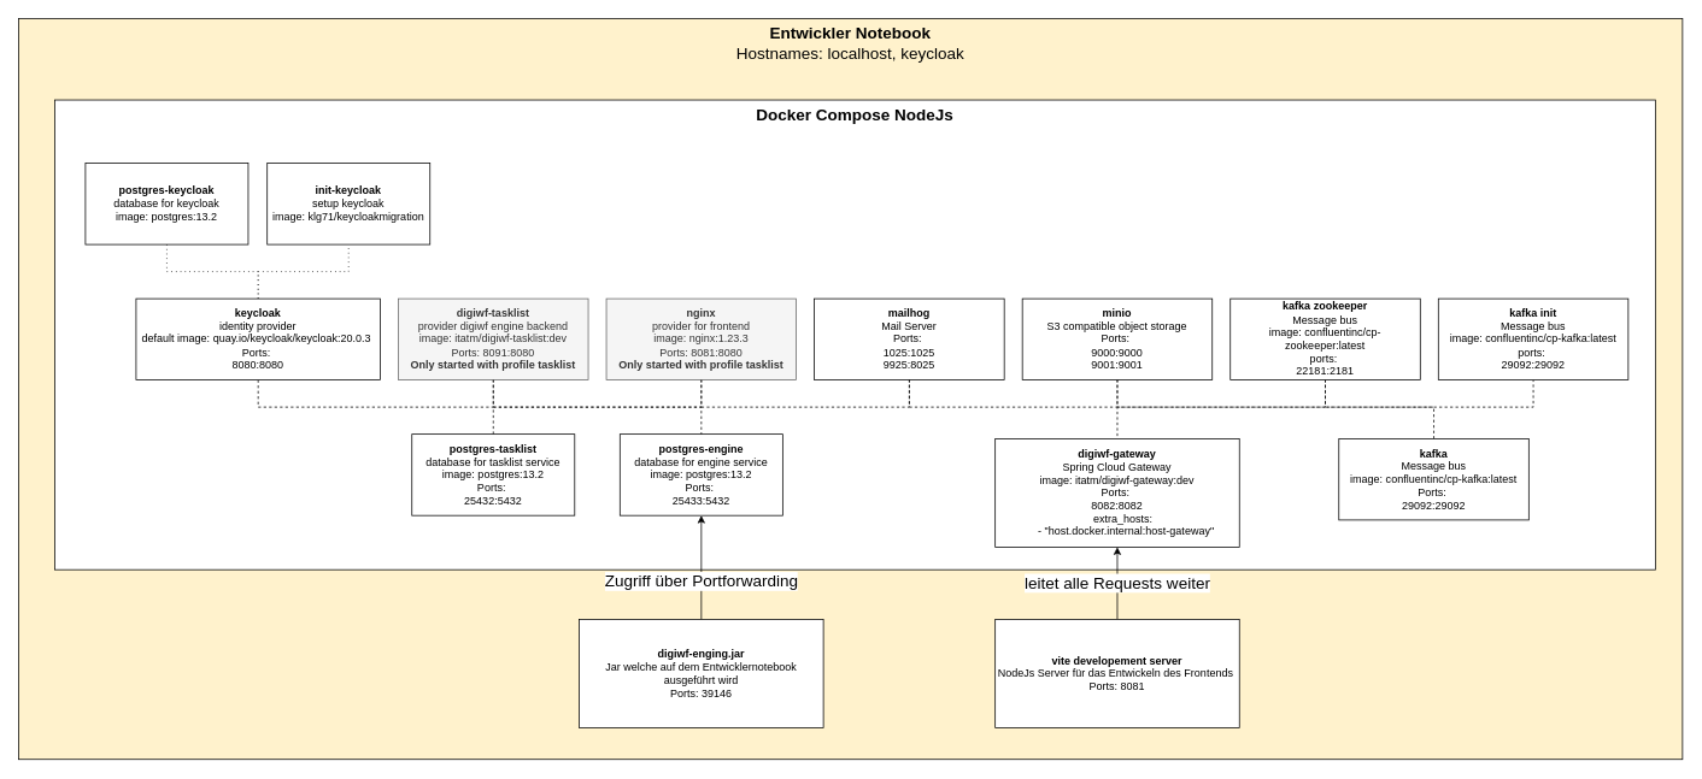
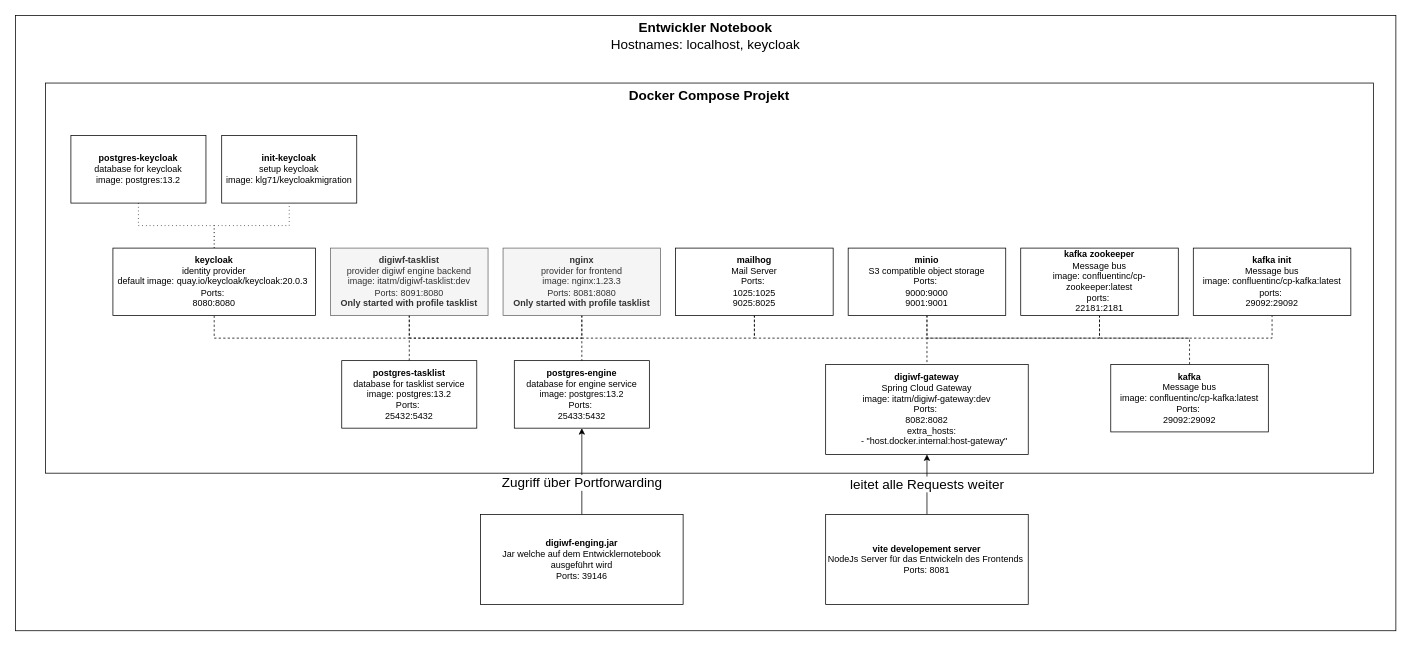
  <mxCell id="0" />
  <mxCell id="1" parent="0" />
- <mxCell id="2" value="Entwickler Notebook&lt;br&gt;&lt;span style=&quot;font-weight: normal;&quot;&gt;Hostnames: localhost, keycloak&lt;/span&gt;" style="rounded=0;whiteSpace=wrap;html=1;fontSize=18;fontStyle=1;verticalAlign=top;fillColor=#fff2cc;" vertex="1" parent="1"><mxGeometry x="20" y="20" width="1840" height="820" as="geometry" /></mxCell>
- <mxCell id="3" value="&lt;b&gt;&lt;font style=&quot;font-size: 18px;&quot;&gt;Docker Compose NodeJs&lt;/font&gt;&lt;/b&gt;" style="rounded=0;whiteSpace=wrap;html=1;verticalAlign=top;" vertex="1" parent="1"><mxGeometry x="60" y="110" width="1770" height="520" as="geometry" /></mxCell>
+ <mxCell id="2" value="Entwickler Notebook&lt;br&gt;&lt;span style=&quot;font-weight: normal;&quot;&gt;Hostnames: localhost, keycloak&lt;/span&gt;" style="rounded=0;whiteSpace=wrap;html=1;fontSize=18;fontStyle=1;verticalAlign=top;" vertex="1" parent="1"><mxGeometry x="20" y="20" width="1840" height="820" as="geometry" /></mxCell>
+ <mxCell id="3" value="&lt;b&gt;&lt;font style=&quot;font-size: 18px;&quot;&gt;Docker Compose Projekt&lt;/font&gt;&lt;/b&gt;" style="rounded=0;whiteSpace=wrap;html=1;verticalAlign=top;" vertex="1" parent="1"><mxGeometry x="60" y="110" width="1770" height="520" as="geometry" /></mxCell>
  <mxCell id="4" style="edgeStyle=orthogonalEdgeStyle;rounded=0;orthogonalLoop=1;jettySize=auto;html=1;exitX=0.5;exitY=1;exitDx=0;exitDy=0;entryX=0.5;entryY=1;entryDx=0;entryDy=0;dashed=1;fontSize=18;endArrow=none;endFill=0;" edge="1" parent="1" source="5" target="7"><mxGeometry relative="1" as="geometry"><Array as="points"><mxPoint x="1005" y="450" /><mxPoint x="1235" y="450" /></Array></mxGeometry></mxCell>
- <mxCell id="5" value="&lt;b&gt;mailhog&lt;/b&gt;&lt;br&gt;Mail Server&lt;br&gt;Ports:&amp;nbsp;&lt;br&gt;1025:1025&lt;br&gt;9925:8025" style="rounded=0;whiteSpace=wrap;html=1;" parent="1" vertex="1"><mxGeometry x="900" y="330" width="210" height="90" as="geometry" /></mxCell>
+ <mxCell id="5" value="&lt;b&gt;mailhog&lt;/b&gt;&lt;br&gt;Mail Server&lt;br&gt;Ports:&amp;nbsp;&lt;br&gt;1025:1025&lt;br&gt;9025:8025" style="rounded=0;whiteSpace=wrap;html=1;" parent="1" vertex="1"><mxGeometry x="900" y="330" width="210" height="90" as="geometry" /></mxCell>
  <mxCell id="6" style="edgeStyle=orthogonalEdgeStyle;rounded=0;orthogonalLoop=1;jettySize=auto;html=1;exitX=0.5;exitY=1;exitDx=0;exitDy=0;entryX=0.5;entryY=1;entryDx=0;entryDy=0;dashed=1;fontSize=18;endArrow=none;endFill=0;" edge="1" parent="1" source="7" target="11"><mxGeometry relative="1" as="geometry"><Array as="points"><mxPoint x="1235" y="450" /><mxPoint x="1465" y="450" /></Array></mxGeometry></mxCell>
  <mxCell id="7" value="&lt;b&gt;minio&lt;/b&gt;&lt;br&gt;S3 compatible object storage&lt;br&gt;Ports:&amp;nbsp;&lt;br&gt;9000:9000&lt;br&gt;9001:9001" style="rounded=0;whiteSpace=wrap;html=1;" parent="1" vertex="1"><mxGeometry x="1130" y="330" width="210" height="90" as="geometry" /></mxCell>
  <mxCell id="8" style="edgeStyle=orthogonalEdgeStyle;rounded=0;orthogonalLoop=1;jettySize=auto;html=1;exitX=0.5;exitY=0;exitDx=0;exitDy=0;entryX=0.5;entryY=0;entryDx=0;entryDy=0;dashed=1;fontSize=18;endArrow=none;endFill=0;" edge="1" parent="1" source="9" target="13"><mxGeometry relative="1" as="geometry"><Array as="points"><mxPoint x="1585" y="450" /><mxPoint x="1235" y="450" /></Array></mxGeometry></mxCell>
  <mxCell id="9" value="&lt;b&gt;kafka&lt;/b&gt;&lt;br&gt;Message bus&lt;br&gt;image: confluentinc/cp-kafka:latest&lt;br&gt;Ports:&amp;nbsp;&lt;br&gt;29092:29092" style="rounded=0;whiteSpace=wrap;html=1;" parent="1" vertex="1"><mxGeometry x="1480" y="485" width="210" height="90" as="geometry" /></mxCell>
  <mxCell id="10" style="edgeStyle=orthogonalEdgeStyle;rounded=0;orthogonalLoop=1;jettySize=auto;html=1;exitX=0.5;exitY=1;exitDx=0;exitDy=0;entryX=0.5;entryY=1;entryDx=0;entryDy=0;dashed=1;fontSize=18;endArrow=none;endFill=0;" edge="1" parent="1" source="11" target="12"><mxGeometry relative="1" as="geometry"><Array as="points"><mxPoint x="1465" y="450" /><mxPoint x="1695" y="450" /></Array></mxGeometry></mxCell>
  <mxCell id="11" value="&lt;b&gt;kafka zookeeper&lt;/b&gt;&lt;br&gt;Message bus&lt;br&gt;image: confluentinc/cp-zookeeper:latest&lt;br&gt;ports:&amp;nbsp;&lt;br&gt;22181:2181" style="rounded=0;whiteSpace=wrap;html=1;" parent="1" vertex="1"><mxGeometry x="1360" y="330" width="210" height="90" as="geometry" /></mxCell>
  <mxCell id="12" value="&lt;b&gt;kafka init&lt;/b&gt;&lt;br&gt;Message bus&lt;br&gt;image: confluentinc/cp-kafka:latest&lt;br&gt;ports:&amp;nbsp;&lt;br&gt;29092:29092" style="rounded=0;whiteSpace=wrap;html=1;" parent="1" vertex="1"><mxGeometry x="1590" y="330" width="210" height="90" as="geometry" /></mxCell>
  <mxCell id="13" value="&lt;b&gt;digiwf-gateway&lt;/b&gt;&lt;br&gt;Spring Cloud Gateway&lt;br&gt;image:&amp;nbsp;itatm/digiwf-gateway:dev&lt;br&gt;Ports:&amp;nbsp;&lt;br&gt;8082:8082&lt;br&gt;&lt;div&gt;&amp;nbsp; &amp;nbsp; extra_hosts:&lt;/div&gt;&lt;div&gt;&amp;nbsp; &amp;nbsp; &amp;nbsp; - &quot;host.docker.internal:host-gateway&quot;&lt;/div&gt;" style="rounded=0;whiteSpace=wrap;html=1;" vertex="1" parent="1"><mxGeometry x="1100" y="485" width="270" height="120" as="geometry" /></mxCell>
  <mxCell id="14" style="edgeStyle=orthogonalEdgeStyle;rounded=0;orthogonalLoop=1;jettySize=auto;html=1;exitX=0.5;exitY=1;exitDx=0;exitDy=0;entryX=0.5;entryY=1;entryDx=0;entryDy=0;dashed=1;fontSize=18;endArrow=none;endFill=0;" edge="1" parent="1" source="15" target="5"><mxGeometry relative="1" as="geometry"><Array as="points"><mxPoint x="775" y="450" /><mxPoint x="1005" y="450" /></Array></mxGeometry></mxCell>
  <mxCell id="15" value="&lt;b&gt;nginx&lt;/b&gt;&lt;br&gt;provider for frontend&lt;br&gt;image: nginx:1.23.3&lt;br&gt;Ports: 8081:8080&lt;br&gt;&lt;b&gt;Only started with profile tasklist&lt;/b&gt;" style="rounded=0;whiteSpace=wrap;html=1;fillColor=#f5f5f5;fontColor=#333333;strokeColor=#666666;" vertex="1" parent="1"><mxGeometry x="670" y="330" width="210" height="90" as="geometry" /></mxCell>
  <mxCell id="16" style="edgeStyle=orthogonalEdgeStyle;rounded=0;orthogonalLoop=1;jettySize=auto;html=1;exitX=0.5;exitY=1;exitDx=0;exitDy=0;entryX=0.5;entryY=1;entryDx=0;entryDy=0;dashed=1;fontSize=18;endArrow=none;endFill=0;" edge="1" parent="1" source="17" target="15"><mxGeometry relative="1" as="geometry"><Array as="points"><mxPoint x="545" y="450" /><mxPoint x="775" y="450" /></Array></mxGeometry></mxCell>
  <mxCell id="17" value="&lt;b&gt;digiwf-tasklist&lt;/b&gt;&lt;br&gt;provider digiwf engine backend&lt;br&gt;image:&amp;nbsp;itatm/digiwf-tasklist:dev&lt;br&gt;Ports:&amp;nbsp;8091&lt;span style=&quot;background-color: initial;&quot;&gt;:8080&lt;/span&gt;&lt;br&gt;&lt;b&gt;Only started with profile tasklist&lt;/b&gt;" style="rounded=0;whiteSpace=wrap;html=1;fillColor=#f5f5f5;fontColor=#333333;strokeColor=#666666;" vertex="1" parent="1"><mxGeometry x="440" y="330" width="210" height="90" as="geometry" /></mxCell>
  <mxCell id="18" style="edgeStyle=orthogonalEdgeStyle;rounded=0;orthogonalLoop=1;jettySize=auto;html=1;exitX=0.5;exitY=0;exitDx=0;exitDy=0;entryX=0.5;entryY=1;entryDx=0;entryDy=0;dashed=1;endArrow=none;endFill=0;dashPattern=1 4;" edge="1" parent="1" source="21" target="22"><mxGeometry relative="1" as="geometry" /></mxCell>
  <mxCell id="19" style="edgeStyle=orthogonalEdgeStyle;rounded=0;orthogonalLoop=1;jettySize=auto;html=1;exitX=0.5;exitY=0;exitDx=0;exitDy=0;entryX=0.5;entryY=1;entryDx=0;entryDy=0;dashed=1;endArrow=none;endFill=0;dashPattern=1 4;" edge="1" parent="1" source="21" target="23"><mxGeometry relative="1" as="geometry" /></mxCell>
  <mxCell id="20" style="edgeStyle=orthogonalEdgeStyle;rounded=0;orthogonalLoop=1;jettySize=auto;html=1;exitX=0.5;exitY=1;exitDx=0;exitDy=0;entryX=0.5;entryY=1;entryDx=0;entryDy=0;fontSize=18;endArrow=none;endFill=0;dashed=1;" edge="1" parent="1" source="21" target="17"><mxGeometry relative="1" as="geometry"><Array as="points"><mxPoint x="285" y="450" /><mxPoint x="545" y="450" /></Array></mxGeometry></mxCell>
  <mxCell id="21" value="&lt;b&gt;keycloak&lt;/b&gt;&lt;br&gt;identity provider&lt;br&gt;default image:&amp;nbsp;quay.io/keycloak/keycloak:20.0.3&amp;nbsp;&lt;br&gt;Ports:&amp;nbsp;&lt;br&gt;8080:8080" style="rounded=0;whiteSpace=wrap;html=1;" vertex="1" parent="1"><mxGeometry x="150" y="330" width="270" height="90" as="geometry" /></mxCell>
  <mxCell id="22" value="&lt;b&gt;init-keycloak&lt;/b&gt;&lt;br&gt;setup keycloak&lt;br&gt;image:&amp;nbsp;klg71/keycloakmigration" style="rounded=0;whiteSpace=wrap;html=1;" vertex="1" parent="1"><mxGeometry x="295" y="180" width="180" height="90" as="geometry" /></mxCell>
  <mxCell id="23" value="&lt;b&gt;postgres-keycloak&lt;/b&gt;&lt;br&gt;database for keycloak&lt;br&gt;image:&amp;nbsp;postgres:13.2" style="rounded=0;whiteSpace=wrap;html=1;" vertex="1" parent="1"><mxGeometry x="94" y="180" width="180" height="90" as="geometry" /></mxCell>
  <mxCell id="24" value="&lt;b&gt;postgres-engine&lt;br&gt;&lt;/b&gt;database for engine service&lt;br&gt;image:&amp;nbsp;postgres:13.2&lt;br&gt;Ports:&amp;nbsp;&lt;br style=&quot;border-color: var(--border-color);&quot;&gt;25433:5432" style="rounded=0;whiteSpace=wrap;html=1;" vertex="1" parent="1"><mxGeometry x="685" y="480" width="180" height="90" as="geometry" /></mxCell>
  <mxCell id="25" style="edgeStyle=orthogonalEdgeStyle;rounded=0;orthogonalLoop=1;jettySize=auto;html=1;exitX=0.5;exitY=0;exitDx=0;exitDy=0;entryX=0.5;entryY=0;entryDx=0;entryDy=0;dashed=1;fontSize=18;endArrow=none;endFill=0;" edge="1" parent="1" source="26" target="24"><mxGeometry relative="1" as="geometry"><Array as="points"><mxPoint x="560" y="450" /><mxPoint x="760" y="450" /></Array></mxGeometry></mxCell>
  <mxCell id="26" value="&lt;b&gt;postgres-tasklist&lt;br&gt;&lt;/b&gt;database for tasklist service&lt;br&gt;image:&amp;nbsp;postgres:13.2&lt;br&gt;Ports:&amp;nbsp;&lt;br style=&quot;border-color: var(--border-color);&quot;&gt;25432:5432" style="rounded=0;whiteSpace=wrap;html=1;" vertex="1" parent="1"><mxGeometry x="455" y="480" width="180" height="90" as="geometry" /></mxCell>
  <mxCell id="27" style="edgeStyle=orthogonalEdgeStyle;rounded=0;orthogonalLoop=1;jettySize=auto;html=1;exitX=0.5;exitY=0;exitDx=0;exitDy=0;entryX=0.5;entryY=1;entryDx=0;entryDy=0;fontSize=18;endArrow=classic;endFill=1;" edge="1" parent="1" source="29" target="24"><mxGeometry relative="1" as="geometry" /></mxCell>
  <mxCell id="28" value="Zugriff über Portforwarding" style="edgeLabel;html=1;align=center;verticalAlign=middle;resizable=0;points=[];fontSize=18;" vertex="1" connectable="0" parent="27"><mxGeometry x="-0.244" y="1" relative="1" as="geometry"><mxPoint as="offset" /></mxGeometry></mxCell>
  <mxCell id="29" value="&lt;b&gt;digiwf-enging.jar&lt;/b&gt;&lt;br&gt;Jar welche auf dem Entwicklernotebook ausgeführt wird&lt;br&gt;Ports:&amp;nbsp;39146" style="rounded=0;whiteSpace=wrap;html=1;" vertex="1" parent="1"><mxGeometry x="640" y="685" width="270" height="120" as="geometry" /></mxCell>
  <mxCell id="30" value="leitet alle Requests weiter" style="edgeStyle=orthogonalEdgeStyle;rounded=0;orthogonalLoop=1;jettySize=auto;html=1;entryX=0.5;entryY=1;entryDx=0;entryDy=0;fontSize=18;endArrow=classic;endFill=1;" edge="1" parent="1" source="31" target="13"><mxGeometry relative="1" as="geometry" /></mxCell>
  <mxCell id="31" value="&lt;b&gt;vite developement server&lt;/b&gt;&lt;br&gt;NodeJs Server für das Entwickeln des Frontends&amp;nbsp;&lt;br&gt;Ports:&amp;nbsp;8081" style="rounded=0;whiteSpace=wrap;html=1;" vertex="1" parent="1"><mxGeometry x="1100" y="685" width="270" height="120" as="geometry" /></mxCell>
